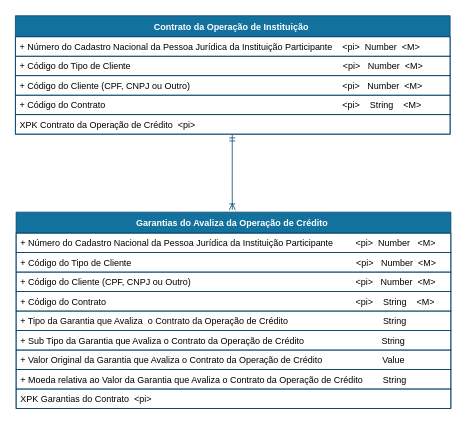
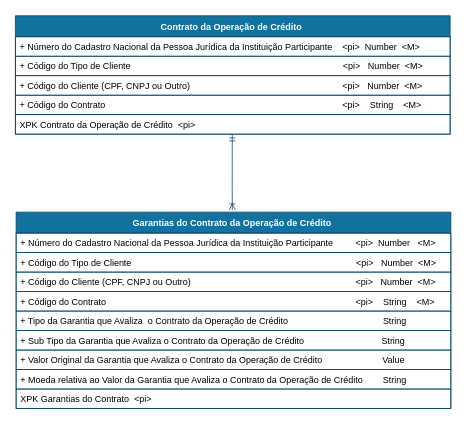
  <mxCell id="0" />
  <mxCell id="1" parent="0" />
  <mxCell id="2" value="" style="edgeStyle=orthogonalEdgeStyle;rounded=0;orthogonalLoop=1;jettySize=auto;html=1;startArrow=ERmandOne;startFill=0;endArrow=ERoneToMany;endFill=0;strokeColor=#003F66;exitX=0.505;exitY=1.115;exitDx=0;exitDy=0;exitPerimeter=0;" parent="1" edge="1"><mxGeometry relative="1" as="geometry"><Array as="points"><mxPoint x="309.43" y="250.01" /><mxPoint x="309.43" y="250.01" /></Array><mxPoint x="309.33" y="179" as="sourcePoint" /><mxPoint x="309.43" y="279" as="targetPoint" /></mxGeometry></mxCell>
- <mxCell id="3" value="Contrato da Operação de Instituição " style="swimlane;fontStyle=1;childLayout=stackLayout;horizontal=1;startSize=28;horizontalStack=0;resizeParent=1;resizeParentMax=0;resizeLast=0;collapsible=1;marginBottom=0;rounded=0;shadow=0;comic=0;sketch=0;align=center;html=0;autosize=1;fillColor=#13719E;strokeColor=#003F66;fontColor=#FFFFFF;" parent="1" vertex="1"><mxGeometry x="20" y="20" width="580" height="158" as="geometry" /></mxCell>
+ <mxCell id="3" value="Contrato da Operação de Crédito " style="swimlane;fontStyle=1;childLayout=stackLayout;horizontal=1;startSize=28;horizontalStack=0;resizeParent=1;resizeParentMax=0;resizeLast=0;collapsible=1;marginBottom=0;rounded=0;shadow=0;comic=0;sketch=0;align=center;html=0;autosize=1;fillColor=#13719E;strokeColor=#003F66;fontColor=#FFFFFF;" parent="1" vertex="1"><mxGeometry x="20" y="20" width="580" height="158" as="geometry" /></mxCell>
  <mxCell id="4" value="+ Número do Cadastro Nacional da Pessoa Jurídica da Instituição Participante    &lt;pi&gt;  Number  &lt;M&gt;" style="text;fillColor=none;align=left;verticalAlign=top;spacingLeft=4;spacingRight=4;overflow=hidden;rotatable=0;points=[[0,0.5],[1,0.5]];portConstraint=eastwest;strokeColor=#003F66;" parent="3" vertex="1"><mxGeometry y="28" width="580" height="26" as="geometry" /></mxCell>
  <mxCell id="5" value="+ Código do Tipo de Cliente                                                                                     &lt;pi&gt;   Number  &lt;M&gt;" style="text;fillColor=none;align=left;verticalAlign=top;spacingLeft=4;spacingRight=4;overflow=hidden;rotatable=0;points=[[0,0.5],[1,0.5]];portConstraint=eastwest;strokeColor=#003F66;" parent="3" vertex="1"><mxGeometry y="54" width="580" height="26" as="geometry" /></mxCell>
  <mxCell id="6" value="+ Código do Cliente (CPF, CNPJ ou Outro)                                                             &lt;pi&gt;   Number  &lt;M&gt;" style="text;fillColor=none;align=left;verticalAlign=top;spacingLeft=4;spacingRight=4;overflow=hidden;rotatable=0;points=[[0,0.5],[1,0.5]];portConstraint=eastwest;strokeColor=#003F66;" parent="3" vertex="1"><mxGeometry y="80" width="580" height="26" as="geometry" /></mxCell>
  <mxCell id="7" value="+ Código do Contrato                                                                                               &lt;pi&gt;    String    &lt;M&gt;" style="text;fillColor=none;align=left;verticalAlign=top;spacingLeft=4;spacingRight=4;overflow=hidden;rotatable=0;points=[[0,0.5],[1,0.5]];portConstraint=eastwest;strokeColor=#003F66;" parent="3" vertex="1"><mxGeometry y="106" width="580" height="26" as="geometry" /></mxCell>
  <mxCell id="8" value="XPK Contrato da Operação de Crédito  &lt;pi&gt;" style="text;fillColor=none;align=left;verticalAlign=top;spacingLeft=4;spacingRight=4;overflow=hidden;rotatable=0;points=[[0,0.5],[1,0.5]];portConstraint=eastwest;strokeColor=#003F66;" parent="3" vertex="1"><mxGeometry y="132" width="580" height="26" as="geometry" /></mxCell>
- <mxCell id="9" value="Garantias do Avaliza da Operação de Crédito " style="swimlane;fontStyle=1;childLayout=stackLayout;horizontal=1;startSize=28;horizontalStack=0;resizeParent=1;resizeParentMax=0;resizeLast=0;collapsible=1;marginBottom=0;rounded=0;shadow=0;comic=0;sketch=0;align=center;html=0;autosize=1;fillColor=#13719E;strokeColor=#003F66;fontColor=#FFFFFF;" parent="1" vertex="1"><mxGeometry x="21" y="282" width="580" height="262" as="geometry" /></mxCell>
+ <mxCell id="9" value="Garantias do Contrato da Operação de Crédito " style="swimlane;fontStyle=1;childLayout=stackLayout;horizontal=1;startSize=28;horizontalStack=0;resizeParent=1;resizeParentMax=0;resizeLast=0;collapsible=1;marginBottom=0;rounded=0;shadow=0;comic=0;sketch=0;align=center;html=0;autosize=1;fillColor=#13719E;strokeColor=#003F66;fontColor=#FFFFFF;" parent="1" vertex="1"><mxGeometry x="21" y="282" width="580" height="262" as="geometry" /></mxCell>
  <mxCell id="10" value="+ Número do Cadastro Nacional da Pessoa Jurídica da Instituição Participante         &lt;pi&gt;  Number   &lt;M&gt;" style="text;fillColor=none;align=left;verticalAlign=top;spacingLeft=4;spacingRight=4;overflow=hidden;rotatable=0;points=[[0,0.5],[1,0.5]];portConstraint=eastwest;strokeColor=#003F66;" parent="9" vertex="1"><mxGeometry y="28" width="580" height="26" as="geometry" /></mxCell>
  <mxCell id="11" value="+ Código do Tipo de Cliente                                                                                          &lt;pi&gt;   Number  &lt;M&gt;" style="text;fillColor=none;align=left;verticalAlign=top;spacingLeft=4;spacingRight=4;overflow=hidden;rotatable=0;points=[[0,0.5],[1,0.5]];portConstraint=eastwest;strokeColor=#003F66;" parent="9" vertex="1"><mxGeometry y="54" width="580" height="26" as="geometry" /></mxCell>
  <mxCell id="12" value="+ Código do Cliente (CPF, CNPJ ou Outro)                                                                  &lt;pi&gt;   Number  &lt;M&gt;" style="text;fillColor=none;align=left;verticalAlign=top;spacingLeft=4;spacingRight=4;overflow=hidden;rotatable=0;points=[[0,0.5],[1,0.5]];portConstraint=eastwest;strokeColor=#003F66;" parent="9" vertex="1"><mxGeometry y="80" width="580" height="26" as="geometry" /></mxCell>
  <mxCell id="13" value="+ Código do Contrato                                                                                                    &lt;pi&gt;    String    &lt;M&gt;" style="text;fillColor=none;align=left;verticalAlign=top;spacingLeft=4;spacingRight=4;overflow=hidden;rotatable=0;points=[[0,0.5],[1,0.5]];portConstraint=eastwest;strokeColor=#003F66;" parent="9" vertex="1"><mxGeometry y="106" width="580" height="26" as="geometry" /></mxCell>
  <mxCell id="14" value="+ Tipo da Garantia que Avaliza  o Contrato da Operação de Crédito                                      String" style="text;fillColor=none;align=left;verticalAlign=top;spacingLeft=4;spacingRight=4;overflow=hidden;rotatable=0;points=[[0,0.5],[1,0.5]];portConstraint=eastwest;strokeColor=#003F66;" parent="9" vertex="1"><mxGeometry y="132" width="580" height="26" as="geometry" /></mxCell>
  <mxCell id="15" value="+ Sub Tipo da Garantia que Avaliza o Contrato da Operação de Crédito                               String" style="text;fillColor=none;align=left;verticalAlign=top;spacingLeft=4;spacingRight=4;overflow=hidden;rotatable=0;points=[[0,0.5],[1,0.5]];portConstraint=eastwest;strokeColor=#003F66;" parent="9" vertex="1"><mxGeometry y="158" width="580" height="26" as="geometry" /></mxCell>
  <mxCell id="16" value="+ Valor Original da Garantia que Avaliza o Contrato da Operação de Crédito                        Value" style="text;fillColor=none;align=left;verticalAlign=top;spacingLeft=4;spacingRight=4;overflow=hidden;rotatable=0;points=[[0,0.5],[1,0.5]];portConstraint=eastwest;strokeColor=#003F66;" parent="9" vertex="1"><mxGeometry y="184" width="580" height="26" as="geometry" /></mxCell>
  <mxCell id="17" value="+ Moeda relativa ao Valor da Garantia que Avaliza o Contrato da Operação de Crédito        String" style="text;fillColor=none;align=left;verticalAlign=top;spacingLeft=4;spacingRight=4;overflow=hidden;rotatable=0;points=[[0,0.5],[1,0.5]];portConstraint=eastwest;strokeColor=#003F66;" parent="9" vertex="1"><mxGeometry y="210" width="580" height="26" as="geometry" /></mxCell>
  <mxCell id="18" value="XPK Garantias do Contrato  &lt;pi&gt;" style="text;fillColor=none;align=left;verticalAlign=top;spacingLeft=4;spacingRight=4;overflow=hidden;rotatable=0;points=[[0,0.5],[1,0.5]];portConstraint=eastwest;strokeColor=#003F66;" parent="9" vertex="1"><mxGeometry y="236" width="580" height="26" as="geometry" /></mxCell>
